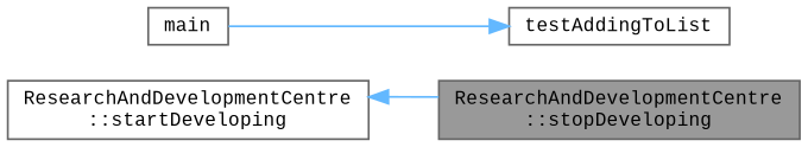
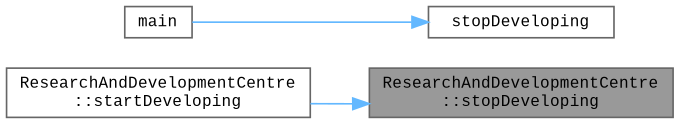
  digraph {
    fontname="Liberation Mono"
    rankdir=RL
    node [color=grey40 fillcolor=white fontname="Liberation Mono" fontsize=10 shape=box style=filled]
    edge [color=steelblue1 dir=back fontname="Liberation Mono" fontsize=10 labelfontname=Helvetica labelfontsize=10 style=solid]
    n1 [color=gray40 fillcolor=grey60 fontcolor=black height=0.2 label="ResearchAndDevelopmentCentre\l::stopDeveloping" width=0.4]
    n2 [height=0.2 label="ResearchAndDevelopmentCentre\l::startDeveloping" width=0.4]
-   n3 [height=0.2 label=testAddingToList width=0.4]
+   n3 [height=0.2 label=stopDeveloping width=0.4]
    n4 [height=0.2 label=main width=0.4]
-   n2 -> n1
+   n1 -> n2
    n3 -> n4
  }
